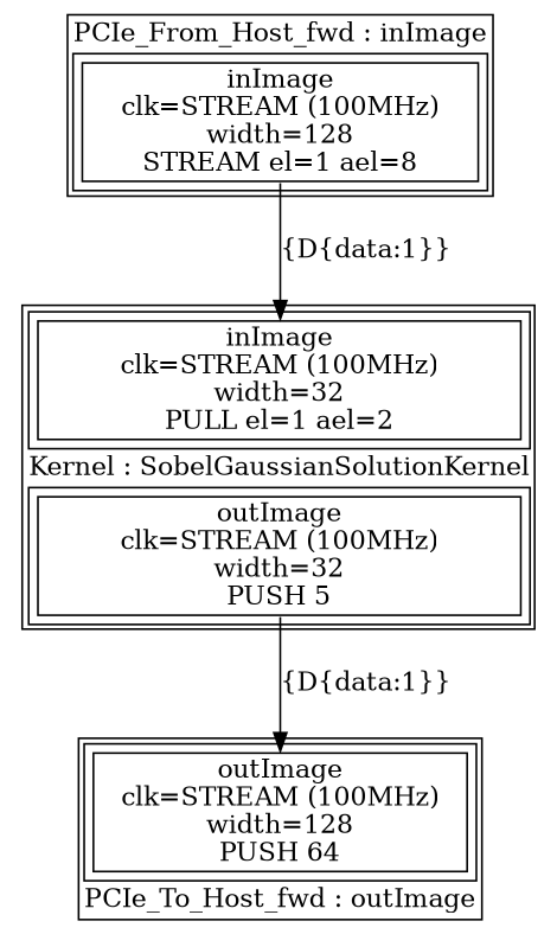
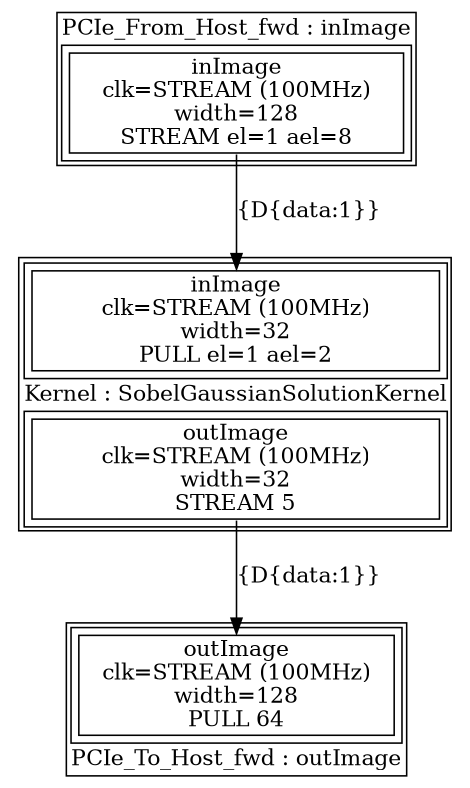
  digraph {
    node [shape=plaintext]
-   n1 [label=<<TABLE  BORDER="1" CELLPADDING="1" CELLSPACING="1"><TR><TD BGCOLOR="white" BORDER="0" PORT="inputs" ROWSPAN="1" COLSPAN="1"><TABLE  BORDER="1" CELLPADDING="1" CELLSPACING="4"><TR><TD BGCOLOR="white" BORDER="1" PORT="inImage" ROWSPAN="1" COLSPAN="1">inImage<BR/>clk=STREAM (100MHz)<BR/>width=32<BR/>PULL el=1 ael=2</TD></TR></TABLE></TD></TR><TR><TD BGCOLOR="white" BORDER="0" PORT="node_info" ROWSPAN="1" COLSPAN="1">Kernel : SobelGaussianSolutionKernel</TD></TR><TR><TD BGCOLOR="white" BORDER="0" PORT="outputs" ROWSPAN="1" COLSPAN="1"><TABLE  BORDER="1" CELLPADDING="1" CELLSPACING="4"><TR><TD BGCOLOR="white" BORDER="1" PORT="outImage" ROWSPAN="1" COLSPAN="1">outImage<BR/>clk=STREAM (100MHz)<BR/>width=32<BR/>PUSH 5</TD></TR></TABLE></TD></TR></TABLE>>]
-   n2 [label=<<TABLE  BORDER="1" CELLPADDING="1" CELLSPACING="1"><TR><TD BGCOLOR="white" BORDER="0" PORT="inputs" ROWSPAN="1" COLSPAN="1"><TABLE  BORDER="1" CELLPADDING="1" CELLSPACING="4"><TR><TD BGCOLOR="white" BORDER="1" PORT="outImage" ROWSPAN="1" COLSPAN="1">outImage<BR/>clk=STREAM (100MHz)<BR/>width=128<BR/>PUSH 64</TD></TR></TABLE></TD></TR><TR><TD BGCOLOR="white" BORDER="0" PORT="node_info" ROWSPAN="1" COLSPAN="1">PCIe_To_Host_fwd : outImage</TD></TR></TABLE>>]
+   n1 [label=<<TABLE  BORDER="1" CELLPADDING="1" CELLSPACING="1"><TR><TD BGCOLOR="white" BORDER="0" PORT="inputs" ROWSPAN="1" COLSPAN="1"><TABLE  BORDER="1" CELLPADDING="1" CELLSPACING="4"><TR><TD BGCOLOR="white" BORDER="1" PORT="inImage" ROWSPAN="1" COLSPAN="1">inImage<BR/>clk=STREAM (100MHz)<BR/>width=32<BR/>PULL el=1 ael=2</TD></TR></TABLE></TD></TR><TR><TD BGCOLOR="white" BORDER="0" PORT="node_info" ROWSPAN="1" COLSPAN="1">Kernel : SobelGaussianSolutionKernel</TD></TR><TR><TD BGCOLOR="white" BORDER="0" PORT="outputs" ROWSPAN="1" COLSPAN="1"><TABLE  BORDER="1" CELLPADDING="1" CELLSPACING="4"><TR><TD BGCOLOR="white" BORDER="1" PORT="outImage" ROWSPAN="1" COLSPAN="1">outImage<BR/>clk=STREAM (100MHz)<BR/>width=32<BR/>STREAM 5</TD></TR></TABLE></TD></TR></TABLE>>]
+   n2 [label=<<TABLE  BORDER="1" CELLPADDING="1" CELLSPACING="1"><TR><TD BGCOLOR="white" BORDER="0" PORT="inputs" ROWSPAN="1" COLSPAN="1"><TABLE  BORDER="1" CELLPADDING="1" CELLSPACING="4"><TR><TD BGCOLOR="white" BORDER="1" PORT="outImage" ROWSPAN="1" COLSPAN="1">outImage<BR/>clk=STREAM (100MHz)<BR/>width=128<BR/>PULL 64</TD></TR></TABLE></TD></TR><TR><TD BGCOLOR="white" BORDER="0" PORT="node_info" ROWSPAN="1" COLSPAN="1">PCIe_To_Host_fwd : outImage</TD></TR></TABLE>>]
    n3 [label=<<TABLE  BORDER="1" CELLPADDING="1" CELLSPACING="1"><TR><TD BGCOLOR="white" BORDER="0" PORT="node_info" ROWSPAN="1" COLSPAN="1">PCIe_From_Host_fwd : inImage</TD></TR><TR><TD BGCOLOR="white" BORDER="0" PORT="outputs" ROWSPAN="1" COLSPAN="1"><TABLE  BORDER="1" CELLPADDING="1" CELLSPACING="4"><TR><TD BGCOLOR="white" BORDER="1" PORT="inImage" ROWSPAN="1" COLSPAN="1">inImage<BR/>clk=STREAM (100MHz)<BR/>width=128<BR/>STREAM el=1 ael=8</TD></TR></TABLE></TD></TR></TABLE>>]
    n1 -> n2 [headport=outImage label="{D{data:1}}" tailport=outImage]
    n3 -> n1 [headport=inImage label="{D{data:1}}" tailport=inImage]
  }
